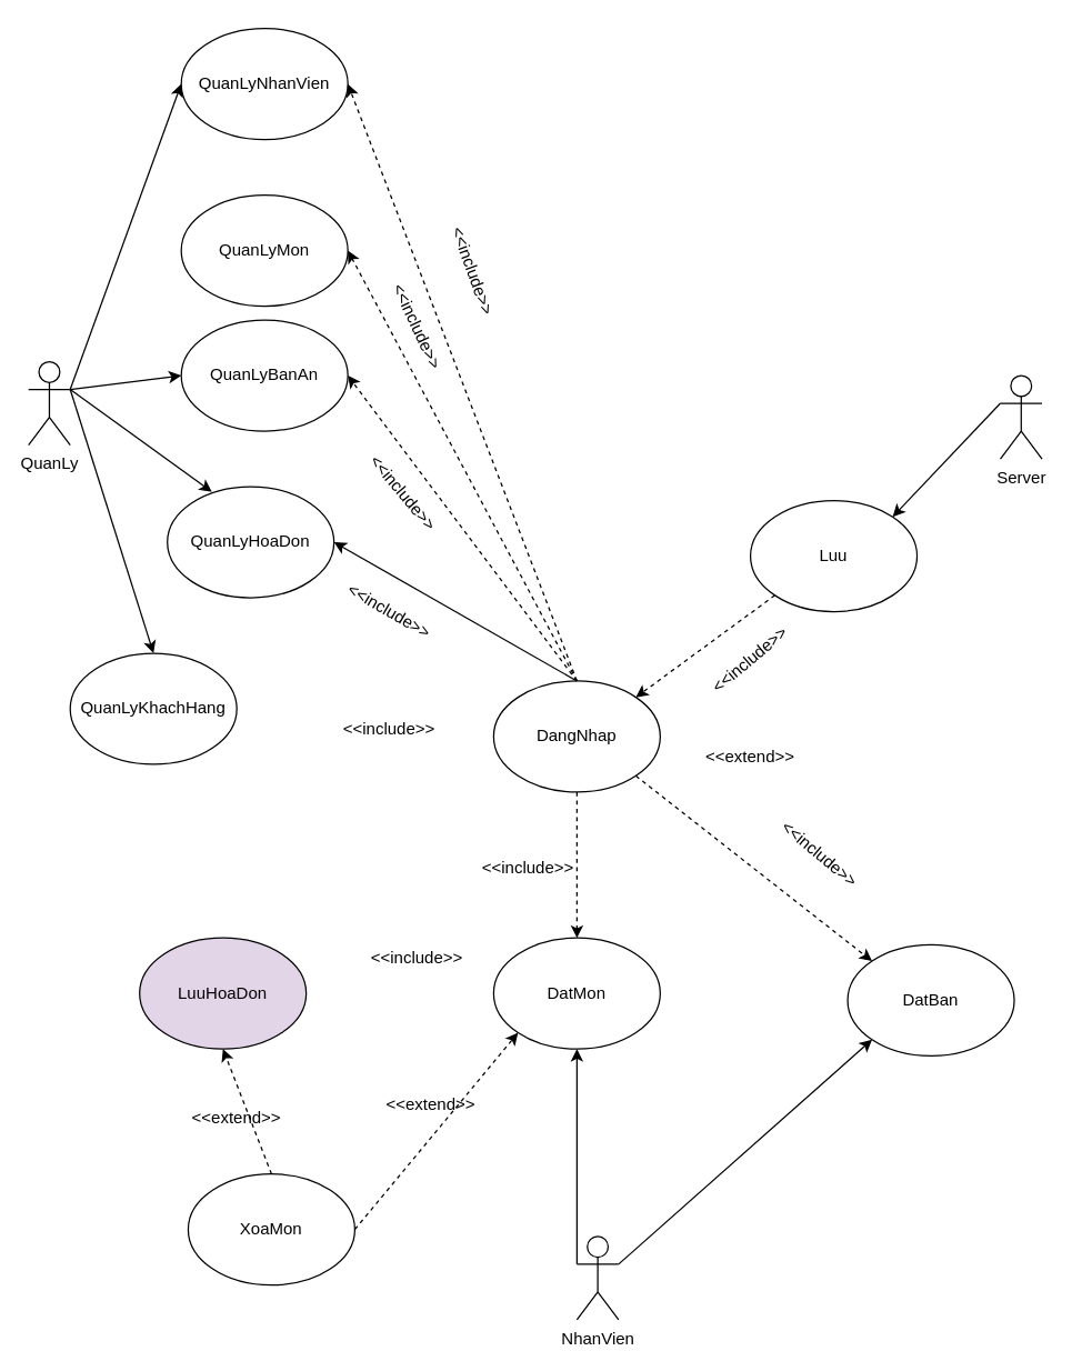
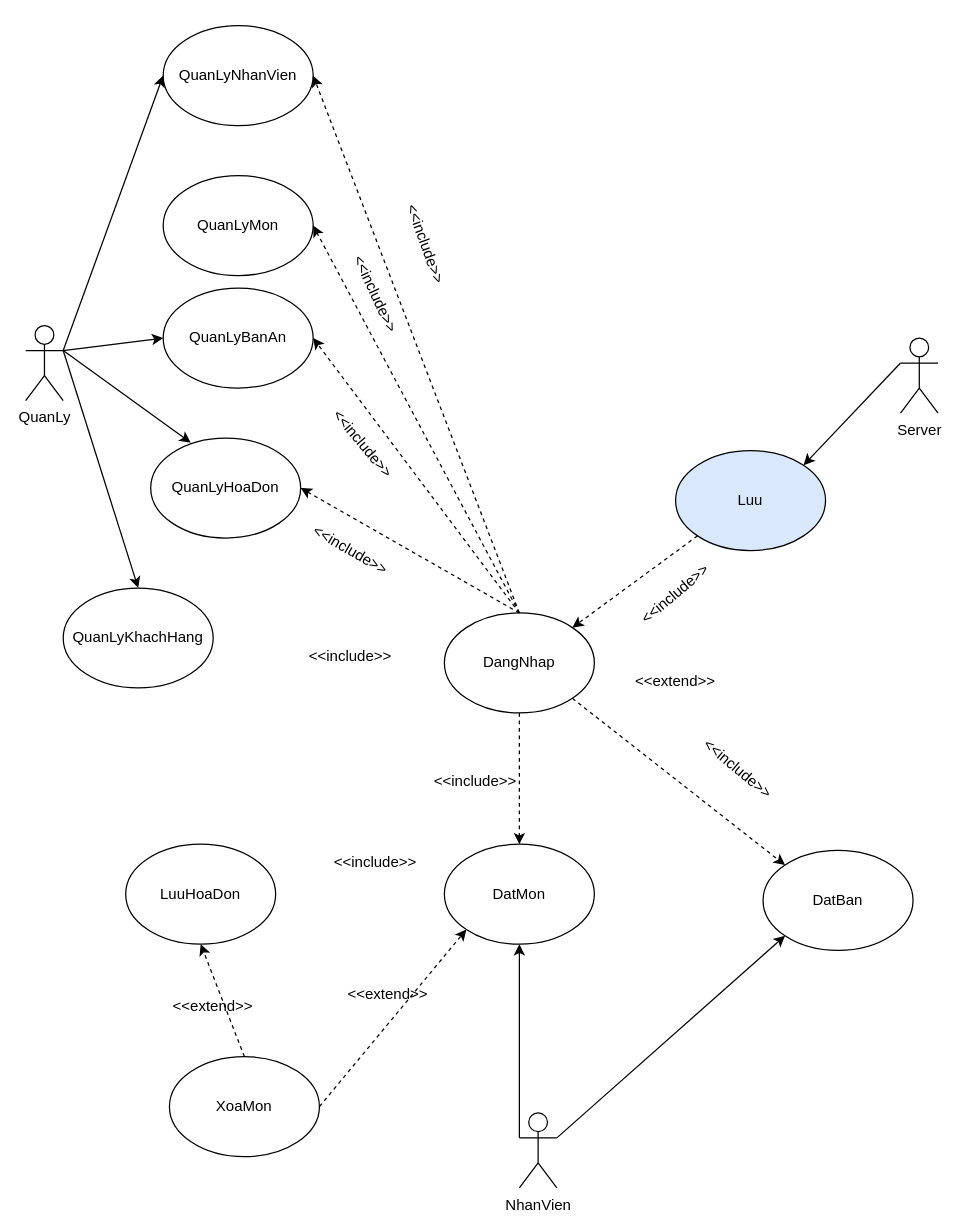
  <mxCell id="0" />
  <mxCell id="1" parent="0" />
  <mxCell id="2" value="QuanLy" style="shape=umlActor;verticalLabelPosition=bottom;verticalAlign=top;outlineConnect=0;html=1;" parent="1" vertex="1"><mxGeometry x="20" y="260" width="30" height="60" as="geometry" /></mxCell>
  <mxCell id="3" value="NhanVien" style="shape=umlActor;verticalLabelPosition=bottom;verticalAlign=top;html=1;outlineConnect=0;" parent="1" vertex="1"><mxGeometry x="415" y="890" width="30" height="60" as="geometry" /></mxCell>
  <mxCell id="4" value="QuanLyNhanVien" style="ellipse;whiteSpace=wrap;html=1;" parent="1" vertex="1"><mxGeometry x="130" y="20" width="120" height="80" as="geometry" /></mxCell>
  <mxCell id="5" value="QuanLyMon" style="ellipse;whiteSpace=wrap;html=1;" parent="1" vertex="1"><mxGeometry x="130" y="140" width="120" height="80" as="geometry" /></mxCell>
  <mxCell id="6" value="QuanLyBanAn" style="ellipse;whiteSpace=wrap;html=1;" parent="1" vertex="1"><mxGeometry x="130" y="230" width="120" height="80" as="geometry" /></mxCell>
  <mxCell id="7" value="QuanLyHoaDon" style="ellipse;whiteSpace=wrap;html=1;" parent="1" vertex="1"><mxGeometry x="120" y="350" width="120" height="80" as="geometry" /></mxCell>
- <mxCell id="8" value="LuuHoaDon" style="ellipse;whiteSpace=wrap;html=1;fillColor=#e1d5e7;" parent="1" vertex="1"><mxGeometry x="100" y="675" width="120" height="80" as="geometry" /></mxCell>
+ <mxCell id="8" value="LuuHoaDon" style="ellipse;whiteSpace=wrap;html=1;" parent="1" vertex="1"><mxGeometry x="100" y="675" width="120" height="80" as="geometry" /></mxCell>
  <mxCell id="9" value="DangNhap" style="ellipse;whiteSpace=wrap;html=1;" parent="1" vertex="1"><mxGeometry x="355" y="490" width="120" height="80" as="geometry" /></mxCell>
  <mxCell id="10" value="DatBan" style="ellipse;whiteSpace=wrap;html=1;" parent="1" vertex="1"><mxGeometry x="610" y="680" width="120" height="80" as="geometry" /></mxCell>
  <mxCell id="11" value="DatMon" style="ellipse;whiteSpace=wrap;html=1;" parent="1" vertex="1"><mxGeometry x="355" y="675" width="120" height="80" as="geometry" /></mxCell>
  <mxCell id="12" value="Server" style="shape=umlActor;verticalLabelPosition=bottom;verticalAlign=top;html=1;outlineConnect=0;" parent="1" vertex="1"><mxGeometry x="720" y="270" width="30" height="60" as="geometry" /></mxCell>
- <mxCell id="13" value="Luu" style="ellipse;whiteSpace=wrap;html=1;" parent="1" vertex="1"><mxGeometry x="540" y="360" width="120" height="80" as="geometry" /></mxCell>
+ <mxCell id="13" value="Luu" style="ellipse;whiteSpace=wrap;html=1;fillColor=#dae8fc;" parent="1" vertex="1"><mxGeometry x="540" y="360" width="120" height="80" as="geometry" /></mxCell>
  <mxCell id="14" value="" style="endArrow=classic;html=1;rounded=0;entryX=0;entryY=0.5;entryDx=0;entryDy=0;" parent="1" target="4" edge="1"><mxGeometry width="50" height="50" relative="1" as="geometry"><mxPoint x="50" y="280" as="sourcePoint" /><mxPoint x="90" y="90" as="targetPoint" /></mxGeometry></mxCell>
  <mxCell id="15" value="" style="endArrow=classic;html=1;rounded=0;dashed=1;entryX=1;entryY=0.5;entryDx=0;entryDy=0;exitX=0.5;exitY=0;exitDx=0;exitDy=0;" parent="1" source="9" target="4" edge="1"><mxGeometry width="50" height="50" relative="1" as="geometry"><mxPoint x="510" y="260" as="sourcePoint" /><mxPoint x="300" y="10" as="targetPoint" /></mxGeometry></mxCell>
- <mxCell id="16" value="" style="endArrow=classic;html=1;rounded=0;dashed=0;entryX=1;entryY=0.5;entryDx=0;entryDy=0;exitX=0.5;exitY=0;exitDx=0;exitDy=0;" parent="1" source="9" target="7" edge="1"><mxGeometry width="50" height="50" relative="1" as="geometry"><mxPoint x="370" y="470" as="sourcePoint" /><mxPoint x="300" y="400" as="targetPoint" /></mxGeometry></mxCell>
+ <mxCell id="16" value="" style="endArrow=classic;html=1;rounded=0;dashed=1;entryX=1;entryY=0.5;entryDx=0;entryDy=0;exitX=0.5;exitY=0;exitDx=0;exitDy=0;" parent="1" source="9" target="7" edge="1"><mxGeometry width="50" height="50" relative="1" as="geometry"><mxPoint x="370" y="470" as="sourcePoint" /><mxPoint x="300" y="400" as="targetPoint" /></mxGeometry></mxCell>
  <mxCell id="17" value="" style="endArrow=classic;html=1;rounded=0;dashed=1;entryX=1;entryY=0.5;entryDx=0;entryDy=0;exitX=0.5;exitY=0;exitDx=0;exitDy=0;" parent="1" source="9" target="5" edge="1"><mxGeometry width="50" height="50" relative="1" as="geometry"><mxPoint x="460" y="300" as="sourcePoint" /><mxPoint x="300" y="140" as="targetPoint" /></mxGeometry></mxCell>
  <mxCell id="18" value="" style="endArrow=classic;html=1;rounded=0;dashed=1;entryX=1;entryY=0;entryDx=0;entryDy=0;exitX=0;exitY=1;exitDx=0;exitDy=0;" parent="1" source="13" target="9" edge="1"><mxGeometry width="50" height="50" relative="1" as="geometry"><mxPoint x="500" y="430" as="sourcePoint" /><mxPoint x="590" y="480" as="targetPoint" /></mxGeometry></mxCell>
  <mxCell id="19" value="&amp;lt;&amp;lt;include&amp;gt;&amp;gt;" style="text;html=1;strokeColor=none;fillColor=none;align=center;verticalAlign=middle;whiteSpace=wrap;rounded=0;rotation=70;" parent="1" vertex="1"><mxGeometry x="310" y="180" width="60" height="30" as="geometry" /></mxCell>
  <mxCell id="20" value="&amp;lt;&amp;lt;include&amp;gt;&amp;gt;" style="text;html=1;strokeColor=none;fillColor=none;align=center;verticalAlign=middle;whiteSpace=wrap;rounded=0;rotation=65;" parent="1" vertex="1"><mxGeometry x="270" y="220" width="60" height="30" as="geometry" /></mxCell>
  <mxCell id="21" value="&amp;lt;&amp;lt;include&amp;gt;&amp;gt;" style="text;html=1;strokeColor=none;fillColor=none;align=center;verticalAlign=middle;whiteSpace=wrap;rounded=0;rotation=-40;" parent="1" vertex="1"><mxGeometry x="510" y="460" width="60" height="30" as="geometry" /></mxCell>
  <mxCell id="22" value="" style="endArrow=classic;html=1;rounded=0;entryX=0;entryY=0.5;entryDx=0;entryDy=0;exitX=1;exitY=0.333;exitDx=0;exitDy=0;exitPerimeter=0;" parent="1" source="2" target="6" edge="1"><mxGeometry width="50" height="50" relative="1" as="geometry"><mxPoint x="70" y="270" as="sourcePoint" /><mxPoint x="130" y="194.5" as="targetPoint" /></mxGeometry></mxCell>
  <mxCell id="23" value="" style="endArrow=classic;html=1;rounded=0;dashed=1;entryX=1;entryY=0.5;entryDx=0;entryDy=0;exitX=0.5;exitY=0;exitDx=0;exitDy=0;" parent="1" source="9" target="6" edge="1"><mxGeometry width="50" height="50" relative="1" as="geometry"><mxPoint x="520" y="360" as="sourcePoint" /><mxPoint x="370" y="319.5" as="targetPoint" /></mxGeometry></mxCell>
  <mxCell id="24" value="&amp;lt;&amp;lt;include&amp;gt;&amp;gt;" style="text;html=1;strokeColor=none;fillColor=none;align=center;verticalAlign=middle;whiteSpace=wrap;rounded=0;rotation=50;" parent="1" vertex="1"><mxGeometry x="260" y="340" width="60" height="30" as="geometry" /></mxCell>
  <mxCell id="25" value="" style="endArrow=classic;html=1;rounded=0;entryX=1;entryY=0;entryDx=0;entryDy=0;" parent="1" target="13" edge="1"><mxGeometry width="50" height="50" relative="1" as="geometry"><mxPoint x="720" y="290" as="sourcePoint" /><mxPoint x="770" y="240" as="targetPoint" /></mxGeometry></mxCell>
  <mxCell id="26" value="" style="endArrow=classic;html=1;rounded=0;entryX=0.267;entryY=0.047;entryDx=0;entryDy=0;entryPerimeter=0;exitX=1;exitY=0.333;exitDx=0;exitDy=0;exitPerimeter=0;" parent="1" source="2" target="7" edge="1"><mxGeometry width="50" height="50" relative="1" as="geometry"><mxPoint x="70" y="280" as="sourcePoint" /><mxPoint x="75" y="180" as="targetPoint" /></mxGeometry></mxCell>
  <mxCell id="27" value="" style="endArrow=classic;html=1;rounded=0;entryX=0.5;entryY=1;entryDx=0;entryDy=0;exitX=0;exitY=0.333;exitDx=0;exitDy=0;exitPerimeter=0;" parent="1" source="3" target="11" edge="1"><mxGeometry width="50" height="50" relative="1" as="geometry"><mxPoint x="425" y="880" as="sourcePoint" /><mxPoint x="470" y="835" as="targetPoint" /></mxGeometry></mxCell>
  <mxCell id="28" value="" style="endArrow=classic;html=1;rounded=0;entryX=0;entryY=1;entryDx=0;entryDy=0;exitX=1;exitY=0.333;exitDx=0;exitDy=0;exitPerimeter=0;" parent="1" source="3" target="10" edge="1"><mxGeometry width="50" height="50" relative="1" as="geometry"><mxPoint x="460" y="940" as="sourcePoint" /><mxPoint x="490" y="860" as="targetPoint" /></mxGeometry></mxCell>
  <mxCell id="29" value="" style="endArrow=classic;html=1;rounded=0;dashed=1;exitX=0.5;exitY=1;exitDx=0;exitDy=0;entryX=0.5;entryY=0;entryDx=0;entryDy=0;" parent="1" source="9" target="11" edge="1"><mxGeometry width="50" height="50" relative="1" as="geometry"><mxPoint x="430" y="670" as="sourcePoint" /><mxPoint x="450" y="650" as="targetPoint" /></mxGeometry></mxCell>
  <mxCell id="30" value="" style="endArrow=classic;html=1;rounded=0;dashed=1;entryX=0;entryY=0;entryDx=0;entryDy=0;exitX=1;exitY=1;exitDx=0;exitDy=0;" parent="1" source="9" target="10" edge="1"><mxGeometry width="50" height="50" relative="1" as="geometry"><mxPoint x="490" y="590" as="sourcePoint" /><mxPoint x="750" y="528" as="targetPoint" /></mxGeometry></mxCell>
  <mxCell id="31" value="&amp;lt;&amp;lt;include&amp;gt;&amp;gt;" style="text;html=1;strokeColor=none;fillColor=none;align=center;verticalAlign=middle;whiteSpace=wrap;rounded=0;rotation=30;" parent="1" vertex="1"><mxGeometry x="250" y="420" width="60" height="40" as="geometry" /></mxCell>
  <mxCell id="32" value="&amp;lt;&amp;lt;include&amp;gt;&amp;gt;" style="text;html=1;strokeColor=none;fillColor=none;align=center;verticalAlign=middle;whiteSpace=wrap;rounded=0;rotation=40;" parent="1" vertex="1"><mxGeometry x="560" y="600" width="60" height="30" as="geometry" /></mxCell>
  <mxCell id="33" value="&amp;lt;&amp;lt;include&amp;gt;&amp;gt;" style="text;html=1;strokeColor=none;fillColor=none;align=center;verticalAlign=middle;whiteSpace=wrap;rounded=0;rotation=0;" parent="1" vertex="1"><mxGeometry x="350" y="610" width="60" height="30" as="geometry" /></mxCell>
  <mxCell id="34" value="&amp;lt;&amp;lt;extend&amp;gt;&amp;gt;" style="text;html=1;strokeColor=none;fillColor=none;align=center;verticalAlign=middle;whiteSpace=wrap;rounded=0;rotation=0;" parent="1" vertex="1"><mxGeometry x="510" y="530" width="60" height="30" as="geometry" /></mxCell>
  <mxCell id="35" value="QuanLyKhachHang" style="ellipse;whiteSpace=wrap;html=1;" parent="1" vertex="1"><mxGeometry x="50" y="470" width="120" height="80" as="geometry" /></mxCell>
  <mxCell id="36" value="" style="endArrow=classic;html=1;rounded=0;exitX=1;exitY=0.333;exitDx=0;exitDy=0;exitPerimeter=0;entryX=0.5;entryY=0;entryDx=0;entryDy=0;" parent="1" source="2" target="35" edge="1"><mxGeometry width="50" height="50" relative="1" as="geometry"><mxPoint x="45" y="300" as="sourcePoint" /><mxPoint x="110" y="515" as="targetPoint" /></mxGeometry></mxCell>
  <mxCell id="37" value="&amp;lt;&amp;lt;include&amp;gt;&amp;gt;" style="text;html=1;strokeColor=none;fillColor=none;align=center;verticalAlign=middle;whiteSpace=wrap;rounded=0;rotation=0;" parent="1" vertex="1"><mxGeometry x="250" y="510" width="60" height="30" as="geometry" /></mxCell>
  <mxCell id="38" value="&amp;lt;&amp;lt;include&amp;gt;&amp;gt;" style="text;html=1;strokeColor=none;fillColor=none;align=center;verticalAlign=middle;whiteSpace=wrap;rounded=0;rotation=0;" parent="1" vertex="1"><mxGeometry x="270" y="675" width="60" height="30" as="geometry" /></mxCell>
  <mxCell id="39" value="XoaMon" style="ellipse;whiteSpace=wrap;html=1;" parent="1" vertex="1"><mxGeometry x="135" y="845" width="120" height="80" as="geometry" /></mxCell>
  <mxCell id="40" value="" style="endArrow=classic;html=1;rounded=0;dashed=1;entryX=0;entryY=1;entryDx=0;entryDy=0;exitX=1;exitY=0.5;exitDx=0;exitDy=0;" parent="1" source="39" target="11" edge="1"><mxGeometry width="50" height="50" relative="1" as="geometry"><mxPoint x="230" y="725" as="sourcePoint" /><mxPoint x="365" y="725" as="targetPoint" /></mxGeometry></mxCell>
  <mxCell id="41" value="&amp;lt;&amp;lt;extend&amp;gt;&amp;gt;" style="text;html=1;strokeColor=none;fillColor=none;align=center;verticalAlign=middle;whiteSpace=wrap;rounded=0;rotation=0;" parent="1" vertex="1"><mxGeometry x="280" y="780" width="60" height="30" as="geometry" /></mxCell>
  <mxCell id="42" value="" style="endArrow=classic;html=1;rounded=0;dashed=1;entryX=0.5;entryY=1;entryDx=0;entryDy=0;exitX=0.5;exitY=0;exitDx=0;exitDy=0;" parent="1" source="39" target="8" edge="1"><mxGeometry width="50" height="50" relative="1" as="geometry"><mxPoint x="290" y="870" as="sourcePoint" /><mxPoint x="383" y="753" as="targetPoint" /></mxGeometry></mxCell>
  <mxCell id="43" value="&amp;lt;&amp;lt;extend&amp;gt;&amp;gt;" style="text;html=1;strokeColor=none;fillColor=none;align=center;verticalAlign=middle;whiteSpace=wrap;rounded=0;rotation=0;" parent="1" vertex="1"><mxGeometry x="140" y="790" width="60" height="30" as="geometry" /></mxCell>
